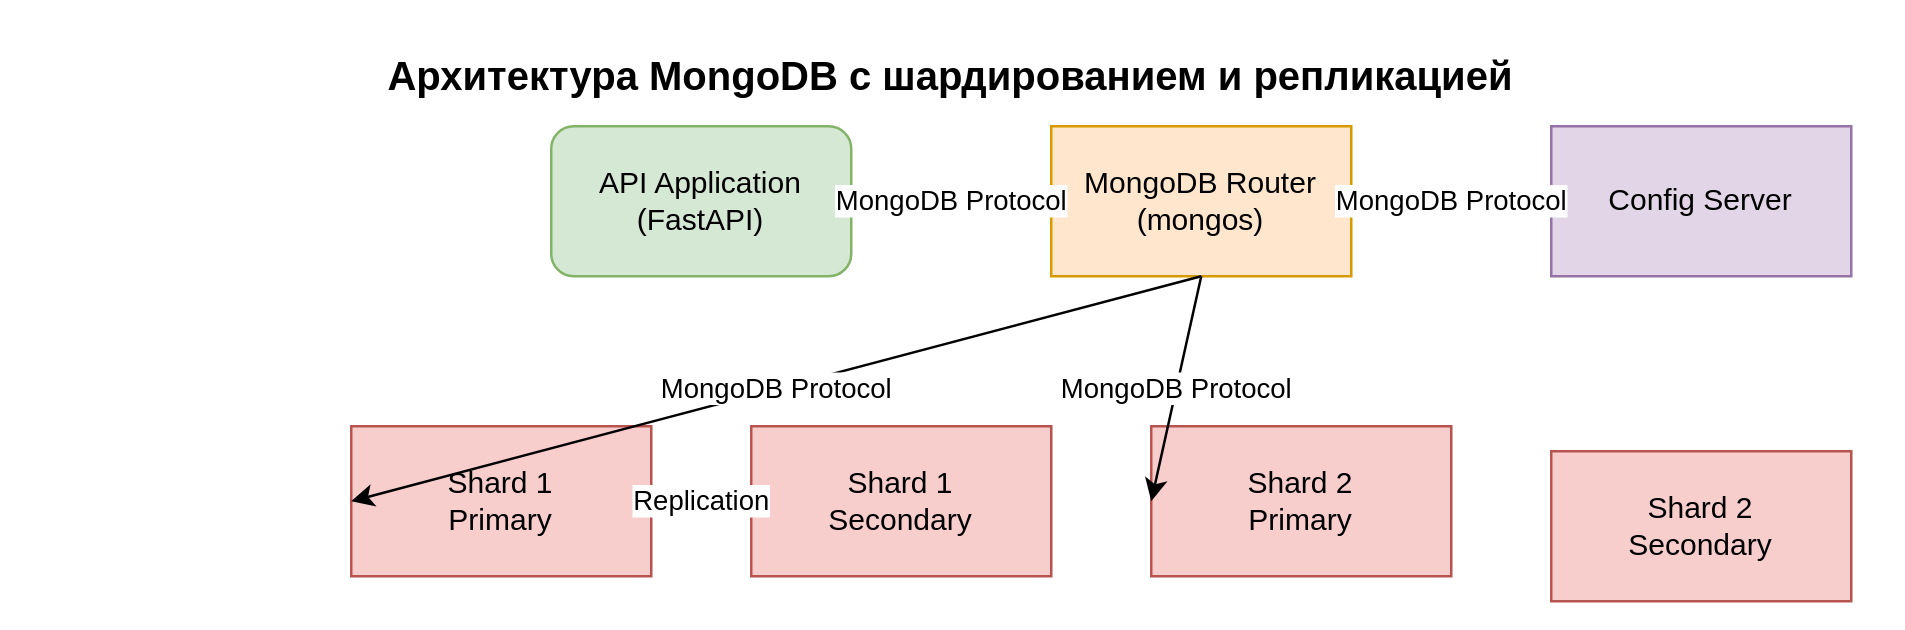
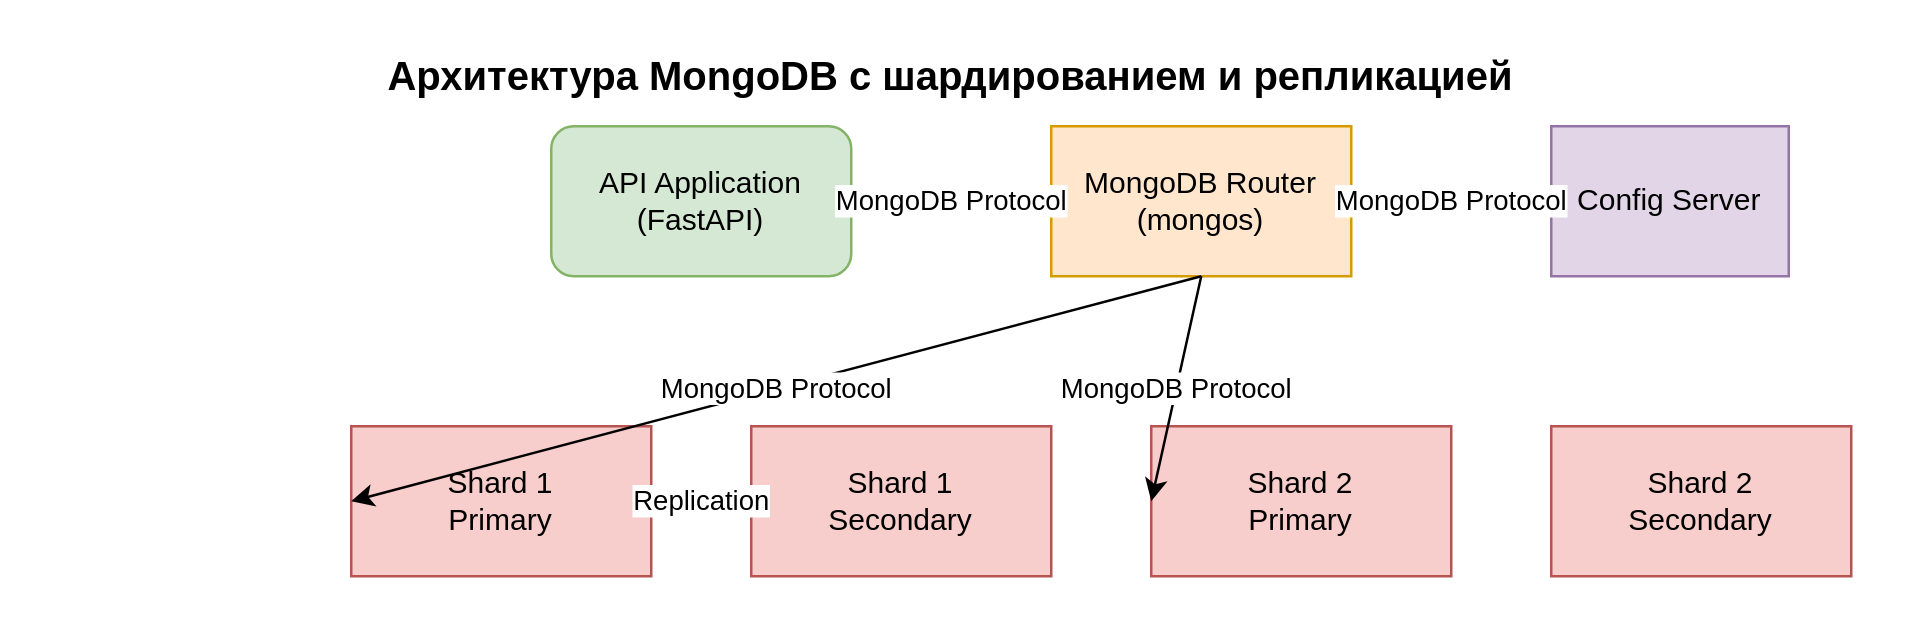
  <mxCell id="0" />
  <mxCell id="1" parent="0" />
  <mxCell id="2" value="API Application&#10;(FastAPI)" style="whiteSpace=wrap;html=1;fillColor=#d5e8d4;strokeColor=#82b366;rounded=1;" vertex="1" parent="1"><mxGeometry x="220" y="50" width="120" height="60" as="geometry" /></mxCell>
  <mxCell id="3" value="MongoDB Router&#10;(mongos)" style="rounded=0;whiteSpace=wrap;html=1;fillColor=#ffe6cc;strokeColor=#d79b00;" vertex="1" parent="1"><mxGeometry x="420" y="50" width="120" height="60" as="geometry" /></mxCell>
- <mxCell id="4" value="Config Server" style="rounded=0;whiteSpace=wrap;html=1;fillColor=#e1d5e7;strokeColor=#9673a6;" vertex="1" parent="1"><mxGeometry x="620" y="50" width="120" height="60" as="geometry" /></mxCell>
+ <mxCell id="4" value="Config Server" style="rounded=0;whiteSpace=wrap;html=1;fillColor=#e1d5e7;strokeColor=#9673a6;" vertex="1" parent="1"><mxGeometry x="620" y="50" width="95" height="60" as="geometry" /></mxCell>
  <mxCell id="5" value="Shard 1&#10;Primary" style="rounded=0;whiteSpace=wrap;html=1;fillColor=#f8cecc;strokeColor=#b85450;" vertex="1" parent="1"><mxGeometry x="140" y="170" width="120" height="60" as="geometry" /></mxCell>
  <mxCell id="6" value="Shard 1&#10;Secondary" style="rounded=0;whiteSpace=wrap;html=1;fillColor=#f8cecc;strokeColor=#b85450;" vertex="1" parent="1"><mxGeometry x="300" y="170" width="120" height="60" as="geometry" /></mxCell>
  <mxCell id="7" value="Shard 2&#10;Primary" style="rounded=0;whiteSpace=wrap;html=1;fillColor=#f8cecc;strokeColor=#b85450;" vertex="1" parent="1"><mxGeometry x="460" y="170" width="120" height="60" as="geometry" /></mxCell>
- <mxCell id="8" value="Shard 2&#10;Secondary" style="rounded=0;whiteSpace=wrap;html=1;fillColor=#f8cecc;strokeColor=#b85450;" vertex="1" parent="1"><mxGeometry x="620" y="180" width="120" height="60" as="geometry" /></mxCell>
+ <mxCell id="8" value="Shard 2&#10;Secondary" style="rounded=0;whiteSpace=wrap;html=1;fillColor=#f8cecc;strokeColor=#b85450;" vertex="1" parent="1"><mxGeometry x="620" y="170" width="120" height="60" as="geometry" /></mxCell>
  <mxCell id="9" value="MongoDB Protocol" style="endArrow=classic;html=1;rounded=0;exitX=1;exitY=0.5;entryX=0;entryY=0.5;" edge="1" parent="1" source="2" target="3"><mxGeometry relative="1" as="geometry" /></mxCell>
  <mxCell id="10" value="MongoDB Protocol" style="endArrow=classic;html=1;rounded=0;exitX=1;exitY=0.5;entryX=0;entryY=0.5;" edge="1" parent="1" source="3" target="4"><mxGeometry relative="1" as="geometry" /></mxCell>
  <mxCell id="11" value="MongoDB Protocol" style="endArrow=classic;html=1;rounded=0;exitX=0.5;exitY=1;entryX=0;entryY=0.5;" edge="1" parent="1" source="3" target="5"><mxGeometry relative="1" as="geometry" /></mxCell>
  <mxCell id="12" value="MongoDB Protocol" style="endArrow=classic;html=1;rounded=0;exitX=0.5;exitY=1;entryX=0;entryY=0.5;" edge="1" parent="1" source="3" target="7"><mxGeometry relative="1" as="geometry" /></mxCell>
  <mxCell id="13" value="Replication" style="endArrow=classic;html=1;rounded=0;exitX=1;exitY=0.5;entryX=0;entryY=0.5;dashed=1;" edge="1" parent="1" source="5" target="6"><mxGeometry relative="1" as="geometry" /></mxCell>
  <mxCell id="14" value="Архитектура MongoDB с шардированием и репликацией" style="text;html=1;strokeColor=none;fillColor=none;align=center;verticalAlign=middle;whiteSpace=wrap;rounded=0;fontSize=16;fontStyle=1" vertex="1" parent="1"><mxGeometry x="20" y="20" width="720" height="20" as="geometry" /></mxCell>
